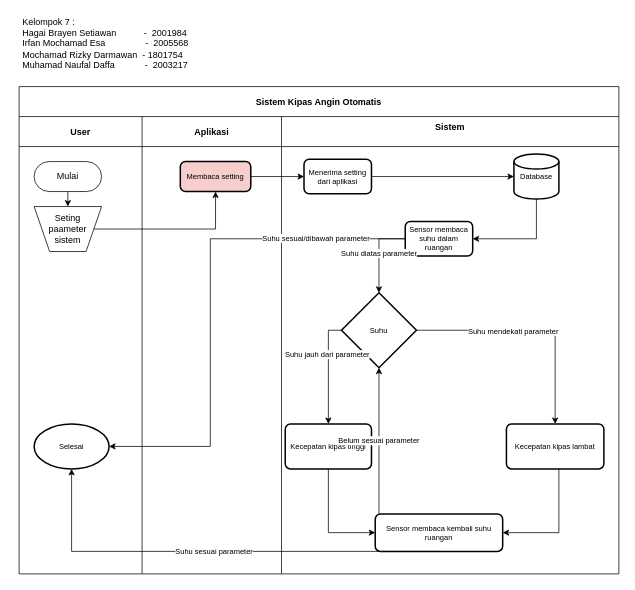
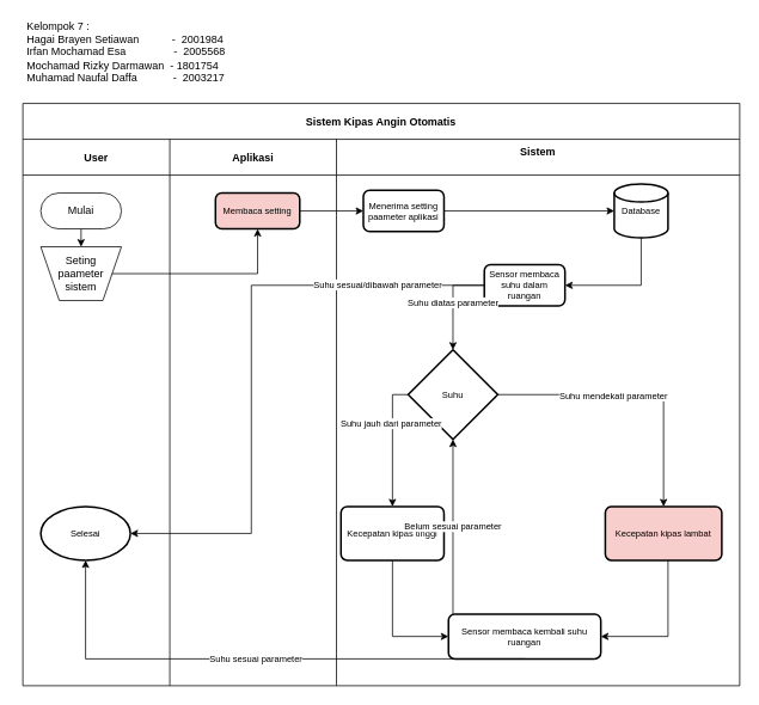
  <mxCell id="0" />
  <mxCell id="1" parent="0" />
  <mxCell id="2" value="Sistem Kipas Angin Otomatis" style="shape=table;childLayout=tableLayout;startSize=40;collapsible=0;recursiveResize=0;expand=0;fillColor=none;fontStyle=1" parent="1" vertex="1"><mxGeometry x="25" y="115" width="800" height="650" as="geometry" /></mxCell>
  <mxCell id="3" value="" style="shape=tableRow;horizontal=0;swimlaneHead=0;swimlaneBody=0;top=0;left=0;bottom=0;right=0;fillColor=none;points=[[0,0.5],[1,0.5]];portConstraint=eastwest;startSize=0;collapsible=0;recursiveResize=0;expand=0;fontStyle=1;" parent="2" vertex="1"><mxGeometry y="40" width="800" height="610" as="geometry" /></mxCell>
  <mxCell id="4" value="User" style="swimlane;swimlaneHead=0;swimlaneBody=0;connectable=0;fillColor=none;startSize=40;collapsible=0;recursiveResize=0;expand=0;fontStyle=1;" parent="3" vertex="1"><mxGeometry width="164" height="610" as="geometry"><mxRectangle width="164" height="610" as="alternateBounds" /></mxGeometry></mxCell>
  <mxCell id="5" style="edgeStyle=orthogonalEdgeStyle;rounded=0;orthogonalLoop=1;jettySize=auto;html=1;" parent="4" source="6" edge="1"><mxGeometry relative="1" as="geometry"><mxPoint x="65" y="120" as="targetPoint" /></mxGeometry></mxCell>
  <mxCell id="6" value="Mulai" style="rounded=1;whiteSpace=wrap;html=1;arcSize=50;" parent="4" vertex="1"><mxGeometry x="20" y="60" width="90" height="40" as="geometry" /></mxCell>
  <mxCell id="7" value="Seting paameter sistem" style="verticalLabelPosition=middle;verticalAlign=middle;html=1;shape=trapezoid;perimeter=trapezoidPerimeter;whiteSpace=wrap;size=0.23;arcSize=10;flipV=1;labelPosition=center;align=center;" parent="4" vertex="1"><mxGeometry x="20" y="120" width="90" height="60" as="geometry" /></mxCell>
  <mxCell id="8" value="Selesai" style="strokeWidth=2;html=1;shape=mxgraph.flowchart.start_1;whiteSpace=wrap;fontSize=10;" parent="4" vertex="1"><mxGeometry x="20" y="410" width="100" height="60" as="geometry" /></mxCell>
  <mxCell id="9" value="Aplikasi" style="swimlane;swimlaneHead=0;swimlaneBody=0;connectable=0;fillColor=none;startSize=40;collapsible=0;recursiveResize=0;expand=0;fontStyle=1;" parent="3" vertex="1"><mxGeometry x="164" width="186" height="610" as="geometry"><mxRectangle width="186" height="610" as="alternateBounds" /></mxGeometry></mxCell>
  <mxCell id="10" value="Membaca setting" style="rounded=1;whiteSpace=wrap;html=1;absoluteArcSize=1;arcSize=14;strokeWidth=2;fontSize=10;fillColor=#f8cecc;" parent="9" vertex="1"><mxGeometry x="51" y="60" width="94" height="40" as="geometry" /></mxCell>
  <mxCell id="11" value="&#10;Sistem&#10;&#10;" style="swimlane;swimlaneHead=0;swimlaneBody=0;connectable=0;fillColor=none;startSize=40;collapsible=0;recursiveResize=0;expand=0;fontStyle=1;" parent="3" vertex="1"><mxGeometry x="350" width="450" height="610" as="geometry"><mxRectangle width="450" height="610" as="alternateBounds" /></mxGeometry></mxCell>
- <mxCell id="12" value="Menerima setting dari aplikasi" style="rounded=1;whiteSpace=wrap;html=1;absoluteArcSize=1;arcSize=14;strokeWidth=2;fontSize=10;" parent="11" vertex="1"><mxGeometry x="30" y="57" width="90" height="46" as="geometry" /></mxCell>
+ <mxCell id="12" value="Menerima setting paameter aplikasi" style="rounded=1;whiteSpace=wrap;html=1;absoluteArcSize=1;arcSize=14;strokeWidth=2;fontSize=10;" parent="11" vertex="1"><mxGeometry x="30" y="57" width="90" height="46" as="geometry" /></mxCell>
  <mxCell id="13" value="Sensor membaca suhu dalam ruangan" style="rounded=1;whiteSpace=wrap;html=1;absoluteArcSize=1;arcSize=14;strokeWidth=2;fontSize=10;" parent="11" vertex="1"><mxGeometry x="165" y="140" width="90" height="46" as="geometry" /></mxCell>
  <mxCell id="14" value="Database" style="strokeWidth=2;html=1;shape=mxgraph.flowchart.database;whiteSpace=wrap;fontSize=10;" parent="11" vertex="1"><mxGeometry x="310" y="50" width="60" height="60" as="geometry" /></mxCell>
  <mxCell id="15" value="" style="endArrow=classic;html=1;rounded=0;fontSize=10;exitX=1;exitY=0.5;exitDx=0;exitDy=0;entryX=0;entryY=0.5;entryDx=0;entryDy=0;entryPerimeter=0;" parent="11" source="12" target="14" edge="1"><mxGeometry width="50" height="50" relative="1" as="geometry"><mxPoint x="125" y="110" as="sourcePoint" /><mxPoint x="175" y="60" as="targetPoint" /></mxGeometry></mxCell>
  <mxCell id="16" value="Kecepatan kipas tinggi" style="rounded=1;whiteSpace=wrap;html=1;absoluteArcSize=1;arcSize=14;strokeWidth=2;fontSize=10;" parent="11" vertex="1"><mxGeometry x="5" y="410" width="115" height="60" as="geometry" /></mxCell>
  <mxCell id="17" value="Suhu" style="strokeWidth=2;html=1;shape=mxgraph.flowchart.decision;whiteSpace=wrap;fontSize=10;" parent="11" vertex="1"><mxGeometry x="80" y="235" width="100" height="100" as="geometry" /></mxCell>
- <mxCell id="18" value="Kecepatan kipas lambat" style="rounded=1;whiteSpace=wrap;html=1;absoluteArcSize=1;arcSize=14;strokeWidth=2;fontSize=10;" parent="11" vertex="1"><mxGeometry x="300" y="410" width="130" height="60" as="geometry" /></mxCell>
+ <mxCell id="18" value="Kecepatan kipas lambat" style="rounded=1;whiteSpace=wrap;html=1;absoluteArcSize=1;arcSize=14;strokeWidth=2;fontSize=10;fillColor=#f8cecc;" parent="11" vertex="1"><mxGeometry x="300" y="410" width="130" height="60" as="geometry" /></mxCell>
  <mxCell id="19" value="" style="edgeStyle=segmentEdgeStyle;endArrow=classic;html=1;rounded=0;fontSize=10;entryX=1;entryY=0.5;entryDx=0;entryDy=0;exitX=0.5;exitY=1;exitDx=0;exitDy=0;exitPerimeter=0;" parent="11" source="14" target="13" edge="1"><mxGeometry width="50" height="50" relative="1" as="geometry"><mxPoint x="195" y="180" as="sourcePoint" /><mxPoint x="245" y="130" as="targetPoint" /><Array as="points"><mxPoint x="340" y="163" /></Array></mxGeometry></mxCell>
  <mxCell id="20" value="Suhu diatas parameter" style="edgeStyle=segmentEdgeStyle;endArrow=classic;html=1;rounded=0;fontSize=10;" parent="11" source="13" target="17" edge="1"><mxGeometry width="50" height="50" relative="1" as="geometry"><mxPoint x="-340" y="156" as="sourcePoint" /><mxPoint x="470" y="316.711" as="targetPoint" /></mxGeometry></mxCell>
  <mxCell id="21" value="" style="edgeStyle=segmentEdgeStyle;endArrow=classic;html=1;rounded=0;fontSize=10;" parent="11" source="17" target="18" edge="1"><mxGeometry width="50" height="50" relative="1" as="geometry"><mxPoint x="-290" y="250" as="sourcePoint" /><mxPoint x="590.711" y="360" as="targetPoint" /></mxGeometry></mxCell>
  <mxCell id="22" value="&lt;font style=&quot;font-size: 10px&quot;&gt;Suhu mendekati parameter&lt;br&gt;&lt;/font&gt;" style="edgeLabel;html=1;align=center;verticalAlign=middle;resizable=0;points=[];fontSize=10;" parent="21" vertex="1" connectable="0"><mxGeometry x="-0.316" y="-2" relative="1" as="geometry"><mxPoint x="22" y="-2" as="offset" /></mxGeometry></mxCell>
  <mxCell id="23" value="" style="edgeStyle=segmentEdgeStyle;endArrow=classic;html=1;rounded=0;fontSize=10;entryX=0.5;entryY=0;entryDx=0;entryDy=0;" parent="11" source="17" target="16" edge="1"><mxGeometry width="50" height="50" relative="1" as="geometry"><mxPoint x="-300.711" y="305" as="sourcePoint" /><mxPoint x="479.289" y="355" as="targetPoint" /></mxGeometry></mxCell>
  <mxCell id="24" value="Suhu jauh dari parameter" style="edgeLabel;html=1;align=center;verticalAlign=middle;resizable=0;points=[];fontSize=10;" parent="23" vertex="1" connectable="0"><mxGeometry x="-0.316" y="-2" relative="1" as="geometry"><mxPoint as="offset" /></mxGeometry></mxCell>
  <mxCell id="25" value="Sensor membaca kembali suhu ruangan" style="rounded=1;whiteSpace=wrap;html=1;absoluteArcSize=1;arcSize=14;strokeWidth=2;fontSize=10;" parent="11" vertex="1"><mxGeometry x="125" y="530" width="170" height="50" as="geometry" /></mxCell>
  <mxCell id="26" value="Belum sesuai parameter" style="edgeStyle=segmentEdgeStyle;endArrow=classic;html=1;rounded=0;fontSize=10;entryX=0.5;entryY=1;entryDx=0;entryDy=0;entryPerimeter=0;" parent="11" source="25" target="17" edge="1"><mxGeometry width="50" height="50" relative="1" as="geometry"><mxPoint x="-180" y="459.289" as="sourcePoint" /><mxPoint x="600" y="509.289" as="targetPoint" /></mxGeometry></mxCell>
  <mxCell id="27" value="" style="edgeStyle=segmentEdgeStyle;endArrow=classic;html=1;rounded=0;fontSize=10;entryX=0;entryY=0.5;entryDx=0;entryDy=0;" parent="11" source="16" target="25" edge="1"><mxGeometry width="50" height="50" relative="1" as="geometry"><mxPoint x="-327.5" y="470" as="sourcePoint" /><mxPoint x="452.5" y="590.711" as="targetPoint" /><Array as="points"><mxPoint x="63" y="555" /></Array></mxGeometry></mxCell>
  <mxCell id="28" value="" style="edgeStyle=segmentEdgeStyle;endArrow=classic;html=1;rounded=0;fontSize=10;entryX=1;entryY=0.5;entryDx=0;entryDy=0;" parent="11" source="18" target="25" edge="1"><mxGeometry width="50" height="50" relative="1" as="geometry"><mxPoint x="-25" y="470" as="sourcePoint" /><mxPoint x="755" y="590.711" as="targetPoint" /><Array as="points"><mxPoint x="370" y="555" /></Array></mxGeometry></mxCell>
  <mxCell id="29" value="" style="edgeStyle=segmentEdgeStyle;endArrow=classic;html=1;rounded=0;fontSize=10;exitX=1;exitY=0.5;exitDx=0;exitDy=0;entryX=0.5;entryY=1;entryDx=0;entryDy=0;" parent="3" source="7" target="10" edge="1"><mxGeometry width="50" height="50" relative="1" as="geometry"><mxPoint x="110" y="170" as="sourcePoint" /><mxPoint x="160" y="120" as="targetPoint" /></mxGeometry></mxCell>
  <mxCell id="30" value="" style="endArrow=classic;html=1;rounded=0;fontSize=10;exitX=1;exitY=0.5;exitDx=0;exitDy=0;" parent="3" source="10" target="12" edge="1"><mxGeometry width="50" height="50" relative="1" as="geometry"><mxPoint x="280" y="100" as="sourcePoint" /><mxPoint x="330" y="50" as="targetPoint" /></mxGeometry></mxCell>
  <mxCell id="31" value="" style="edgeStyle=segmentEdgeStyle;endArrow=classic;html=1;rounded=0;fontSize=10;entryX=1;entryY=0.5;entryDx=0;entryDy=0;entryPerimeter=0;" parent="3" source="13" target="8" edge="1"><mxGeometry width="50" height="50" relative="1" as="geometry"><mxPoint x="185.289" y="123" as="sourcePoint" /><mxPoint x="563.289" y="233" as="targetPoint" /><Array as="points"><mxPoint x="255" y="163" /><mxPoint x="255" y="440" /></Array></mxGeometry></mxCell>
  <mxCell id="32" value="Suhu sesuai/dibawah parameter" style="edgeLabel;html=1;align=center;verticalAlign=middle;resizable=0;points=[];fontSize=10;" parent="31" vertex="1" connectable="0"><mxGeometry x="-0.644" y="-2" relative="1" as="geometry"><mxPoint as="offset" /></mxGeometry></mxCell>
  <mxCell id="33" value="Suhu sesuai parameter" style="edgeStyle=segmentEdgeStyle;endArrow=classic;html=1;rounded=0;fontSize=10;entryX=0.5;entryY=1;entryDx=0;entryDy=0;entryPerimeter=0;exitX=0.5;exitY=1;exitDx=0;exitDy=0;" parent="3" source="25" target="8" edge="1"><mxGeometry width="50" height="50" relative="1" as="geometry"><mxPoint x="14.289" y="555" as="sourcePoint" /><mxPoint x="794.289" y="605" as="targetPoint" /></mxGeometry></mxCell>
  <mxCell id="34" value="&lt;div align=&quot;left&quot;&gt;Kelompok 7 :&lt;/div&gt;&lt;div align=&quot;left&quot;&gt;Hagai Brayen Setiawan &amp;nbsp; &amp;nbsp; &amp;nbsp; &amp;nbsp; &amp;nbsp; -&amp;nbsp; 2001984 &lt;br&gt;&lt;/div&gt;&lt;div align=&quot;left&quot;&gt;Irfan Mochamad Esa&amp;nbsp;&amp;nbsp;&amp;nbsp;&amp;nbsp;&amp;nbsp;&amp;nbsp;&amp;nbsp;&amp;nbsp;&amp;nbsp;&amp;nbsp;&amp;nbsp;&amp;nbsp;&amp;nbsp;&amp;nbsp;&amp;nbsp; -&amp;nbsp; 2005568&lt;br&gt;&lt;/div&gt;&lt;div align=&quot;left&quot;&gt;Mochamad Rizky Darmawan&amp;nbsp; - 1801754&lt;br&gt;&lt;/div&gt;&lt;div align=&quot;left&quot;&gt;Muhamad Naufal Daffa&amp;nbsp;&amp;nbsp;&amp;nbsp;&amp;nbsp;&amp;nbsp;&amp;nbsp;&amp;nbsp;&amp;nbsp;&amp;nbsp; &amp;nbsp; -&amp;nbsp; 2003217&lt;br&gt;&lt;/div&gt;&lt;div&gt;&lt;br&gt;&lt;/div&gt;" style="text;html=1;align=center;verticalAlign=middle;resizable=0;points=[];autosize=1;strokeColor=none;fillColor=none;" vertex="1" parent="1"><mxGeometry x="20" y="20" width="240" height="90" as="geometry" /></mxCell>
